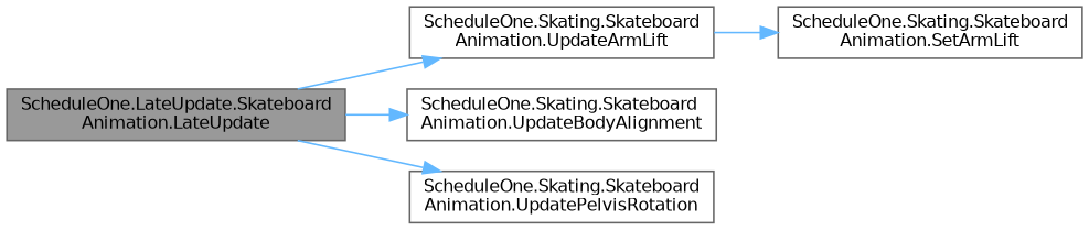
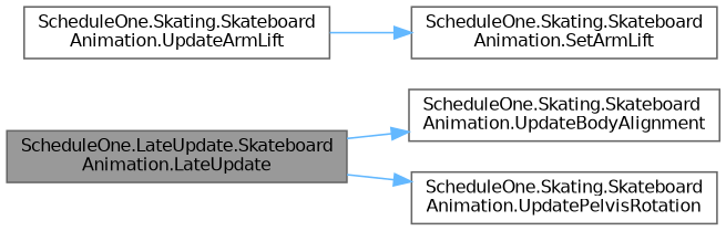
  digraph {
    rankdir=LR
    node [color=grey40 fillcolor=white fontname=Helvetica fontsize=10 shape=box style=filled]
    edge [color=steelblue1 fontname=Helvetica fontsize=10 labelfontname=Helvetica labelfontsize=10 style=solid]
    n1 [color=gray40 fillcolor=grey60 fontcolor=black height=0.2 label="ScheduleOne.LateUpdate.Skateboard\lAnimation.LateUpdate" width=0.4]
    n2 [height=0.2 label="ScheduleOne.Skating.Skateboard\lAnimation.UpdateArmLift" width=0.4]
    n3 [height=0.2 label="ScheduleOne.Skating.Skateboard\lAnimation.UpdateBodyAlignment" width=0.4]
    n4 [height=0.2 label="ScheduleOne.Skating.Skateboard\lAnimation.UpdatePelvisRotation" width=0.4]
    n5 [height=0.2 label="ScheduleOne.Skating.Skateboard\lAnimation.SetArmLift" width=0.4]
-   n1 -> n2
    n1 -> n3
    n1 -> n4
    n2 -> n5
  }
